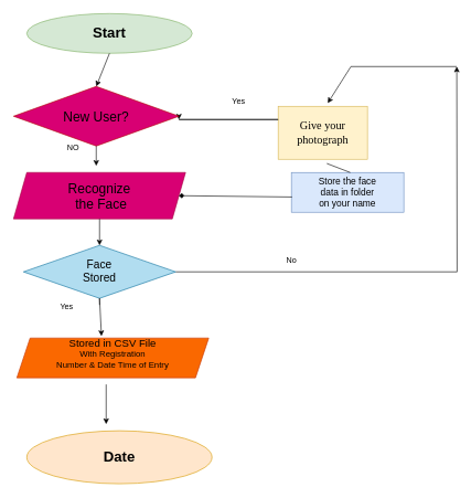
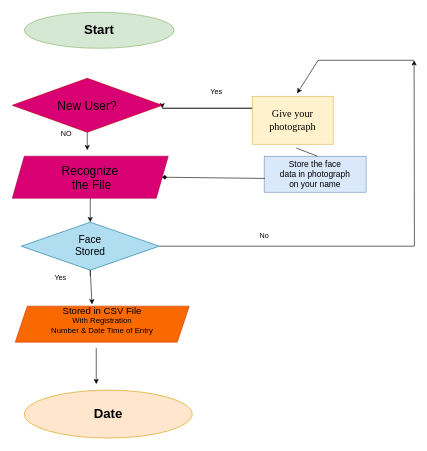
  <mxCell id="0" />
  <mxCell id="1" parent="0" />
  <mxCell id="2" value="&lt;h2&gt;&lt;font style=&quot;font-size: 22px;&quot;&gt;Start&lt;/font&gt;&lt;/h2&gt;" style="ellipse;whiteSpace=wrap;html=1;fillColor=#d5e8d4;strokeColor=#82b366;" vertex="1" parent="1"><mxGeometry x="40" y="20" width="250" height="60" as="geometry" /></mxCell>
  <mxCell id="3" style="edgeStyle=orthogonalEdgeStyle;rounded=0;orthogonalLoop=1;jettySize=auto;html=1;exitX=1;exitY=0.5;exitDx=0;exitDy=0;" edge="1" parent="1" source="19"><mxGeometry relative="1" as="geometry"><mxPoint x="270" y="180" as="targetPoint" /></mxGeometry></mxCell>
- <mxCell id="4" value="&lt;font style=&quot;font-size: 20px; color: rgb(0, 0, 0);&quot;&gt;Recognize&lt;/font&gt;&lt;div&gt;&lt;font style=&quot;font-size: 20px; color: rgb(0, 0, 0);&quot;&gt;&amp;nbsp;the Face&lt;/font&gt;&lt;/div&gt;" style="shape=parallelogram;perimeter=parallelogramPerimeter;whiteSpace=wrap;html=1;fixedSize=1;fillColor=#d80073;fontColor=#ffffff;strokeColor=#A50040;" vertex="1" parent="1"><mxGeometry x="20" y="260" width="260" height="70" as="geometry" /></mxCell>
+ <mxCell id="4" value="&lt;font style=&quot;font-size: 20px; color: rgb(0, 0, 0);&quot;&gt;Recognize&lt;/font&gt;&lt;div&gt;&lt;font style=&quot;font-size: 20px; color: rgb(0, 0, 0);&quot;&gt;&amp;nbsp;the File&lt;/font&gt;&lt;/div&gt;" style="shape=parallelogram;perimeter=parallelogramPerimeter;whiteSpace=wrap;html=1;fixedSize=1;fillColor=#d80073;fontColor=#ffffff;strokeColor=#A50040;" vertex="1" parent="1"><mxGeometry x="20" y="260" width="260" height="70" as="geometry" /></mxCell>
  <mxCell id="5" style="edgeStyle=orthogonalEdgeStyle;rounded=0;orthogonalLoop=1;jettySize=auto;html=1;exitX=1;exitY=0.5;exitDx=0;exitDy=0;" edge="1" parent="1" source="6"><mxGeometry relative="1" as="geometry"><mxPoint x="690" y="100" as="targetPoint" /></mxGeometry></mxCell>
  <mxCell id="6" value="&lt;font style=&quot;font-size: 17px; color: rgb(0, 0, 0);&quot;&gt;Face&lt;/font&gt;&lt;div&gt;&lt;font style=&quot;font-size: 17px; color: rgb(0, 0, 0);&quot;&gt;Stored&lt;/font&gt;&lt;/div&gt;" style="rhombus;whiteSpace=wrap;html=1;fillColor=#b1ddf0;strokeColor=#10739e;" vertex="1" parent="1"><mxGeometry x="35" y="370" width="230" height="80" as="geometry" /></mxCell>
  <mxCell id="7" value="&lt;font style=&quot;font-size: 16px;&quot;&gt;Stored in CSV File&lt;/font&gt;&lt;div&gt;&lt;font style=&quot;font-size: 13px;&quot;&gt;With Registration&lt;/font&gt;&lt;/div&gt;&lt;div&gt;&lt;font style=&quot;font-size: 13px;&quot;&gt;Number &amp;amp; Date Time of Entry&lt;/font&gt;&lt;/div&gt;&lt;div&gt;&lt;div&gt;&lt;br&gt;&lt;/div&gt;&lt;/div&gt;" style="shape=parallelogram;perimeter=parallelogramPerimeter;whiteSpace=wrap;html=1;fixedSize=1;fillColor=#fa6800;fontColor=#000000;strokeColor=#C73500;" vertex="1" parent="1"><mxGeometry x="25" y="510" width="290" height="60" as="geometry" /></mxCell>
  <mxCell id="8" value="&lt;h2&gt;&lt;font style=&quot;font-size: 22px;&quot;&gt;Date&lt;/font&gt;&lt;/h2&gt;" style="ellipse;whiteSpace=wrap;html=1;fillColor=#ffe6cc;strokeColor=#d79b00;" vertex="1" parent="1"><mxGeometry x="40" y="650" width="280" height="80" as="geometry" /></mxCell>
  <mxCell id="9" value="&lt;font face=&quot;Times New Roman&quot; style=&quot;font-size: 17px;&quot;&gt;Give your&lt;/font&gt;&lt;div&gt;&lt;font face=&quot;Times New Roman&quot; style=&quot;font-size: 17px;&quot;&gt;photograph&lt;/font&gt;&lt;/div&gt;" style="rounded=0;whiteSpace=wrap;html=1;fillColor=#fff2cc;strokeColor=#d6b656;" vertex="1" parent="1"><mxGeometry x="420" y="160" width="135" height="80" as="geometry" /></mxCell>
- <mxCell id="10" value="&lt;font style=&quot;font-size: 14px;&quot;&gt;Store the face&lt;/font&gt;&lt;div&gt;&lt;font style=&quot;font-size: 14px;&quot;&gt;data in folder&lt;/font&gt;&lt;/div&gt;&lt;div&gt;&lt;font style=&quot;font-size: 14px;&quot;&gt;on your name&lt;/font&gt;&lt;/div&gt;" style="rounded=0;whiteSpace=wrap;html=1;fillColor=#dae8fc;strokeColor=#6c8ebf;" vertex="1" parent="1"><mxGeometry x="440" y="260" width="170" height="60" as="geometry" /></mxCell>
+ <mxCell id="10" value="&lt;font style=&quot;font-size: 14px;&quot;&gt;Store the face&lt;/font&gt;&lt;div&gt;&lt;font style=&quot;font-size: 14px;&quot;&gt;data in photograph&lt;/font&gt;&lt;/div&gt;&lt;div&gt;&lt;font style=&quot;font-size: 14px;&quot;&gt;on your name&lt;/font&gt;&lt;/div&gt;" style="rounded=0;whiteSpace=wrap;html=1;fillColor=#dae8fc;strokeColor=#6c8ebf;" vertex="1" parent="1"><mxGeometry x="440" y="260" width="170" height="60" as="geometry" /></mxCell>
  <mxCell id="11" value="" style="endArrow=diamond;html=1;rounded=0;entryX=1;entryY=0.5;entryDx=0;entryDy=0;exitX=0.006;exitY=0.617;exitDx=0;exitDy=0;exitPerimeter=0;" edge="1" parent="1" source="10" target="4"><mxGeometry width="50" height="50" relative="1" as="geometry"><mxPoint x="370" y="310" as="sourcePoint" /><mxPoint x="420" y="260" as="targetPoint" /></mxGeometry></mxCell>
  <mxCell id="12" value="" style="endArrow=none;html=1;rounded=0;" edge="1" parent="1"><mxGeometry width="50" height="50" relative="1" as="geometry"><mxPoint x="270" y="180" as="sourcePoint" /><mxPoint x="270" y="180" as="targetPoint" /><Array as="points"><mxPoint x="420" y="180" /></Array></mxGeometry></mxCell>
  <mxCell id="13" value="" style="endArrow=none;html=1;rounded=0;entryX=0.545;entryY=1.08;entryDx=0;entryDy=0;entryPerimeter=0;" edge="1" parent="1" target="9"><mxGeometry width="50" height="50" relative="1" as="geometry"><mxPoint x="529" y="260" as="sourcePoint" /><mxPoint x="520" y="210" as="targetPoint" /></mxGeometry></mxCell>
  <mxCell id="14" value="" style="endArrow=none;html=1;rounded=0;" edge="1" parent="1"><mxGeometry width="50" height="50" relative="1" as="geometry"><mxPoint x="530" y="100" as="sourcePoint" /><mxPoint x="690" y="100" as="targetPoint" /></mxGeometry></mxCell>
  <mxCell id="15" value="" style="endArrow=classic;html=1;rounded=0;entryX=0.555;entryY=-0.06;entryDx=0;entryDy=0;entryPerimeter=0;" edge="1" parent="1" target="9"><mxGeometry width="50" height="50" relative="1" as="geometry"><mxPoint x="530" y="100" as="sourcePoint" /><mxPoint x="530" y="150" as="targetPoint" /></mxGeometry></mxCell>
- <mxCell id="16" value="" style="endArrow=classic;html=1;rounded=0;entryX=0.5;entryY=0;entryDx=0;entryDy=0;exitX=0.5;exitY=1;exitDx=0;exitDy=0;" edge="1" parent="1" source="2" target="19"><mxGeometry width="50" height="50" relative="1" as="geometry"><mxPoint x="150" y="80" as="sourcePoint" /><mxPoint x="200" y="30" as="targetPoint" /></mxGeometry></mxCell>
  <mxCell id="17" value="" style="endArrow=classic;html=1;rounded=0;exitX=0.5;exitY=1;exitDx=0;exitDy=0;" edge="1" parent="1" source="4"><mxGeometry width="50" height="50" relative="1" as="geometry"><mxPoint x="290" y="380" as="sourcePoint" /><mxPoint x="150" y="370" as="targetPoint" /></mxGeometry></mxCell>
  <mxCell id="18" value="" style="endArrow=classic;html=1;rounded=0;" edge="1" parent="1" source="19"><mxGeometry width="50" height="50" relative="1" as="geometry"><mxPoint x="140" y="220" as="sourcePoint" /><mxPoint x="190" y="170" as="targetPoint" /></mxGeometry></mxCell>
  <mxCell id="19" value="&lt;font style=&quot;font-size: 20px; color: rgb(0, 0, 0);&quot;&gt;New User?&lt;/font&gt;" style="rhombus;whiteSpace=wrap;html=1;fillColor=#d80073;fontColor=#ffffff;strokeColor=#B20000;" vertex="1" parent="1"><mxGeometry x="20" y="130" width="250" height="90" as="geometry" /></mxCell>
  <mxCell id="20" value="" style="endArrow=classic;html=1;rounded=0;exitX=0.5;exitY=1;exitDx=0;exitDy=0;" edge="1" parent="1" source="19"><mxGeometry width="50" height="50" relative="1" as="geometry"><mxPoint x="140" y="220" as="sourcePoint" /><mxPoint x="145" y="250" as="targetPoint" /></mxGeometry></mxCell>
  <mxCell id="21" value="" style="endArrow=classic;html=1;rounded=0;entryX=0.441;entryY=-0.05;entryDx=0;entryDy=0;entryPerimeter=0;" edge="1" parent="1" target="7"><mxGeometry width="50" height="50" relative="1" as="geometry"><mxPoint x="150" y="460" as="sourcePoint" /><mxPoint x="210" y="410" as="targetPoint" /><Array as="points"><mxPoint x="150" y="450" /></Array></mxGeometry></mxCell>
  <mxCell id="22" value="" style="endArrow=classic;html=1;rounded=0;" edge="1" parent="1"><mxGeometry width="50" height="50" relative="1" as="geometry"><mxPoint x="160" y="580" as="sourcePoint" /><mxPoint x="160" y="640" as="targetPoint" /></mxGeometry></mxCell>
  <mxCell id="23" value="NO" style="text;html=1;align=center;verticalAlign=middle;resizable=0;points=[];autosize=1;strokeColor=none;fillColor=none;" vertex="1" parent="1"><mxGeometry x="90" y="208" width="40" height="30" as="geometry" /></mxCell>
  <mxCell id="24" value="Yes" style="text;html=1;align=center;verticalAlign=middle;resizable=0;points=[];autosize=1;strokeColor=none;fillColor=none;" vertex="1" parent="1"><mxGeometry x="80" y="448" width="40" height="30" as="geometry" /></mxCell>
  <mxCell id="25" value="No" style="text;html=1;align=center;verticalAlign=middle;resizable=0;points=[];autosize=1;strokeColor=none;fillColor=none;" vertex="1" parent="1"><mxGeometry x="420" y="378" width="40" height="30" as="geometry" /></mxCell>
  <mxCell id="26" value="Yes" style="text;html=1;align=center;verticalAlign=middle;resizable=0;points=[];autosize=1;strokeColor=none;fillColor=none;" vertex="1" parent="1"><mxGeometry x="340" y="138" width="40" height="30" as="geometry" /></mxCell>
